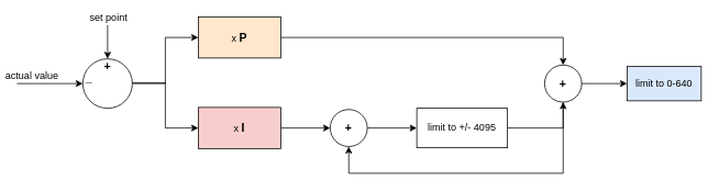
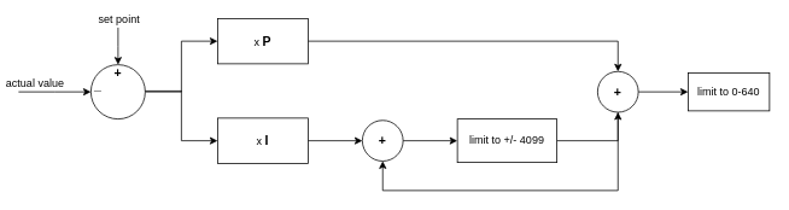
  <mxCell id="0" />
  <mxCell id="1" parent="0" />
  <mxCell id="2" style="edgeStyle=orthogonalEdgeStyle;rounded=0;orthogonalLoop=1;jettySize=auto;html=1;exitX=1;exitY=0.5;exitDx=0;exitDy=0;entryX=0;entryY=0.5;entryDx=0;entryDy=0;" edge="1" parent="1" source="7" target="11"><mxGeometry relative="1" as="geometry" /></mxCell>
  <mxCell id="3" style="edgeStyle=orthogonalEdgeStyle;rounded=0;orthogonalLoop=1;jettySize=auto;html=1;exitX=0.5;exitY=0;exitDx=0;exitDy=0;startArrow=classic;startFill=1;endArrow=none;endFill=0;" edge="1" parent="1" source="7"><mxGeometry relative="1" as="geometry"><mxPoint x="130" y="30" as="targetPoint" /></mxGeometry></mxCell>
  <mxCell id="4" value="set point" style="text;html=1;resizable=0;points=[];align=center;verticalAlign=middle;labelBackgroundColor=#ffffff;" vertex="1" connectable="0" parent="3"><mxGeometry x="0.011" y="7" relative="1" as="geometry"><mxPoint x="7" y="-30.5" as="offset" /></mxGeometry></mxCell>
  <mxCell id="5" style="edgeStyle=orthogonalEdgeStyle;rounded=0;orthogonalLoop=1;jettySize=auto;html=1;exitX=0;exitY=0.5;exitDx=0;exitDy=0;startArrow=classic;startFill=1;endArrow=none;endFill=0;" edge="1" parent="1" source="7"><mxGeometry relative="1" as="geometry"><mxPoint x="20" y="101" as="targetPoint" /></mxGeometry></mxCell>
  <mxCell id="6" value="actual value" style="text;html=1;resizable=0;points=[];align=center;verticalAlign=middle;labelBackgroundColor=#ffffff;" vertex="1" connectable="0" parent="5"><mxGeometry x="0.291" y="-1" relative="1" as="geometry"><mxPoint x="-11" y="-9" as="offset" /></mxGeometry></mxCell>
  <mxCell id="7" value="" style="ellipse;whiteSpace=wrap;html=1;aspect=fixed;" vertex="1" parent="1"><mxGeometry x="100" y="71" width="60" height="60" as="geometry" /></mxCell>
  <mxCell id="8" value="&lt;b&gt;&lt;font style=&quot;font-size: 14px&quot;&gt;+&lt;/font&gt;&lt;/b&gt;" style="text;html=1;strokeColor=none;fillColor=none;align=center;verticalAlign=middle;whiteSpace=wrap;rounded=0;" vertex="1" parent="1"><mxGeometry x="125" y="75.5" width="10" height="9" as="geometry" /></mxCell>
  <mxCell id="9" value="&lt;font style=&quot;font-size: 14px&quot;&gt;&lt;b&gt;_&lt;/b&gt;&lt;/font&gt;" style="text;html=1;strokeColor=none;fillColor=none;align=center;verticalAlign=middle;whiteSpace=wrap;rounded=0;" vertex="1" parent="1"><mxGeometry x="103" y="88.5" width="10" height="9" as="geometry" /></mxCell>
  <mxCell id="10" style="edgeStyle=orthogonalEdgeStyle;rounded=0;orthogonalLoop=1;jettySize=auto;html=1;exitX=1;exitY=0.5;exitDx=0;exitDy=0;entryX=0.5;entryY=0;entryDx=0;entryDy=0;startArrow=none;startFill=0;endArrow=classic;endFill=1;" edge="1" parent="1" source="11" target="21"><mxGeometry relative="1" as="geometry" /></mxCell>
- <mxCell id="11" value="x &lt;font style=&quot;font-size: 14px&quot;&gt;&lt;b&gt;P&lt;/b&gt;&lt;/font&gt;" style="rounded=0;whiteSpace=wrap;html=1;fillColor=#ffe6cc;" vertex="1" parent="1"><mxGeometry x="240" y="20" width="100" height="50" as="geometry" /></mxCell>
+ <mxCell id="11" value="x &lt;font style=&quot;font-size: 14px&quot;&gt;&lt;b&gt;P&lt;/b&gt;&lt;/font&gt;" style="rounded=0;whiteSpace=wrap;html=1;" vertex="1" parent="1"><mxGeometry x="240" y="20" width="100" height="50" as="geometry" /></mxCell>
  <mxCell id="12" style="edgeStyle=orthogonalEdgeStyle;rounded=0;orthogonalLoop=1;jettySize=auto;html=1;exitX=0;exitY=0.5;exitDx=0;exitDy=0;endArrow=none;endFill=0;startArrow=classic;startFill=1;" edge="1" parent="1" source="14"><mxGeometry relative="1" as="geometry"><mxPoint x="160" y="100" as="targetPoint" /><Array as="points"><mxPoint x="200" y="155" /><mxPoint x="200" y="100" /></Array></mxGeometry></mxCell>
  <mxCell id="13" style="edgeStyle=orthogonalEdgeStyle;rounded=0;orthogonalLoop=1;jettySize=auto;html=1;exitX=1;exitY=0.5;exitDx=0;exitDy=0;entryX=0;entryY=0.5;entryDx=0;entryDy=0;startArrow=none;startFill=0;endArrow=classic;endFill=1;" edge="1" parent="1" source="14" target="16"><mxGeometry relative="1" as="geometry" /></mxCell>
- <mxCell id="14" value="x &lt;font style=&quot;font-size: 14px&quot;&gt;&lt;b&gt;I&lt;/b&gt;&lt;/font&gt;" style="rounded=0;whiteSpace=wrap;html=1;fillColor=#f8cecc;" vertex="1" parent="1"><mxGeometry x="240" y="130" width="100" height="50" as="geometry" /></mxCell>
+ <mxCell id="14" value="x &lt;font style=&quot;font-size: 14px&quot;&gt;&lt;b&gt;I&lt;/b&gt;&lt;/font&gt;" style="rounded=0;whiteSpace=wrap;html=1;" vertex="1" parent="1"><mxGeometry x="240" y="130" width="100" height="50" as="geometry" /></mxCell>
  <mxCell id="15" style="edgeStyle=orthogonalEdgeStyle;rounded=0;orthogonalLoop=1;jettySize=auto;html=1;exitX=1;exitY=0.5;exitDx=0;exitDy=0;entryX=0;entryY=0.5;entryDx=0;entryDy=0;startArrow=none;startFill=0;endArrow=classic;endFill=1;" edge="1" parent="1" source="16" target="18"><mxGeometry relative="1" as="geometry" /></mxCell>
  <mxCell id="16" value="&lt;font style=&quot;font-size: 14px&quot;&gt;&lt;b&gt;+&lt;/b&gt;&lt;/font&gt;" style="ellipse;whiteSpace=wrap;html=1;aspect=fixed;" vertex="1" parent="1"><mxGeometry x="400" y="132.5" width="45" height="45" as="geometry" /></mxCell>
  <mxCell id="17" style="edgeStyle=orthogonalEdgeStyle;rounded=0;orthogonalLoop=1;jettySize=auto;html=1;exitX=1;exitY=0.5;exitDx=0;exitDy=0;entryX=0.5;entryY=1;entryDx=0;entryDy=0;startArrow=none;startFill=0;endArrow=classic;endFill=1;" edge="1" parent="1" source="18" target="21"><mxGeometry relative="1" as="geometry" /></mxCell>
- <mxCell id="18" value="limit to +/- 4095" style="rounded=0;whiteSpace=wrap;html=1;" vertex="1" parent="1"><mxGeometry x="505" y="131" width="110" height="48" as="geometry" /></mxCell>
+ <mxCell id="18" value="limit to +/- 4099" style="rounded=0;whiteSpace=wrap;html=1;" vertex="1" parent="1"><mxGeometry x="505" y="131" width="110" height="48" as="geometry" /></mxCell>
  <mxCell id="19" style="edgeStyle=orthogonalEdgeStyle;rounded=0;orthogonalLoop=1;jettySize=auto;html=1;exitX=1;exitY=0.5;exitDx=0;exitDy=0;startArrow=none;startFill=0;endArrow=classic;endFill=1;" edge="1" parent="1" source="21" target="22"><mxGeometry relative="1" as="geometry" /></mxCell>
  <mxCell id="20" style="edgeStyle=orthogonalEdgeStyle;rounded=0;orthogonalLoop=1;jettySize=auto;html=1;exitX=0.5;exitY=1;exitDx=0;exitDy=0;entryX=0.5;entryY=1;entryDx=0;entryDy=0;startArrow=none;startFill=0;endArrow=classic;endFill=1;" edge="1" parent="1" source="21" target="16"><mxGeometry relative="1" as="geometry"><Array as="points"><mxPoint x="683" y="210" /><mxPoint x="423" y="210" /></Array></mxGeometry></mxCell>
  <mxCell id="21" value="&lt;font style=&quot;font-size: 14px&quot;&gt;&lt;b&gt;+&lt;/b&gt;&lt;/font&gt;" style="ellipse;whiteSpace=wrap;html=1;aspect=fixed;" vertex="1" parent="1"><mxGeometry x="660" y="78.5" width="45" height="45" as="geometry" /></mxCell>
- <mxCell id="22" value="limit to 0-640" style="rounded=0;whiteSpace=wrap;html=1;fillColor=#dae8fc;" vertex="1" parent="1"><mxGeometry x="760" y="80" width="90" height="42" as="geometry" /></mxCell>
+ <mxCell id="22" value="limit to 0-640" style="rounded=0;whiteSpace=wrap;html=1;" vertex="1" parent="1"><mxGeometry x="760" y="80" width="90" height="42" as="geometry" /></mxCell>
